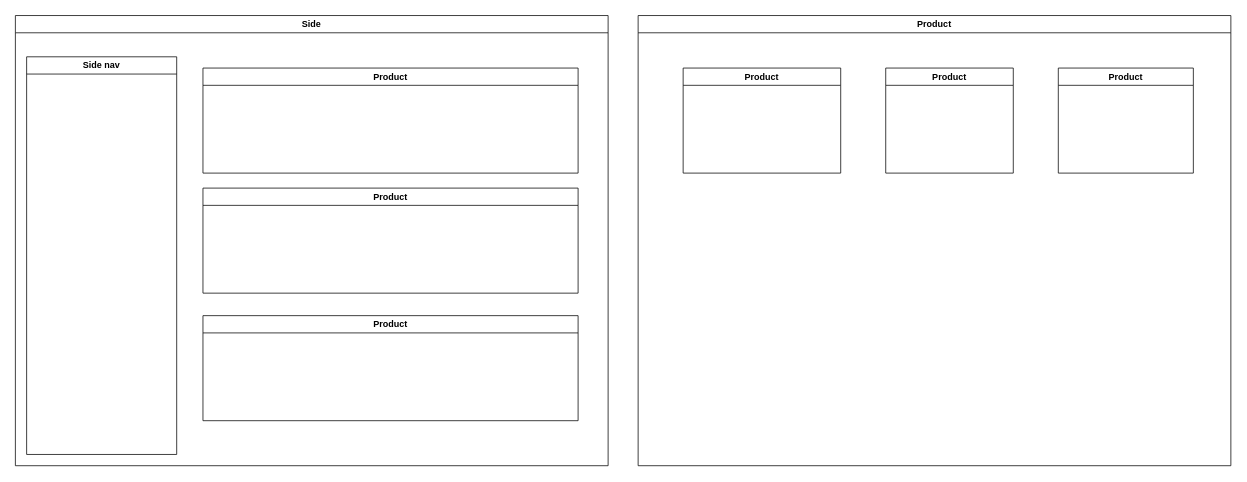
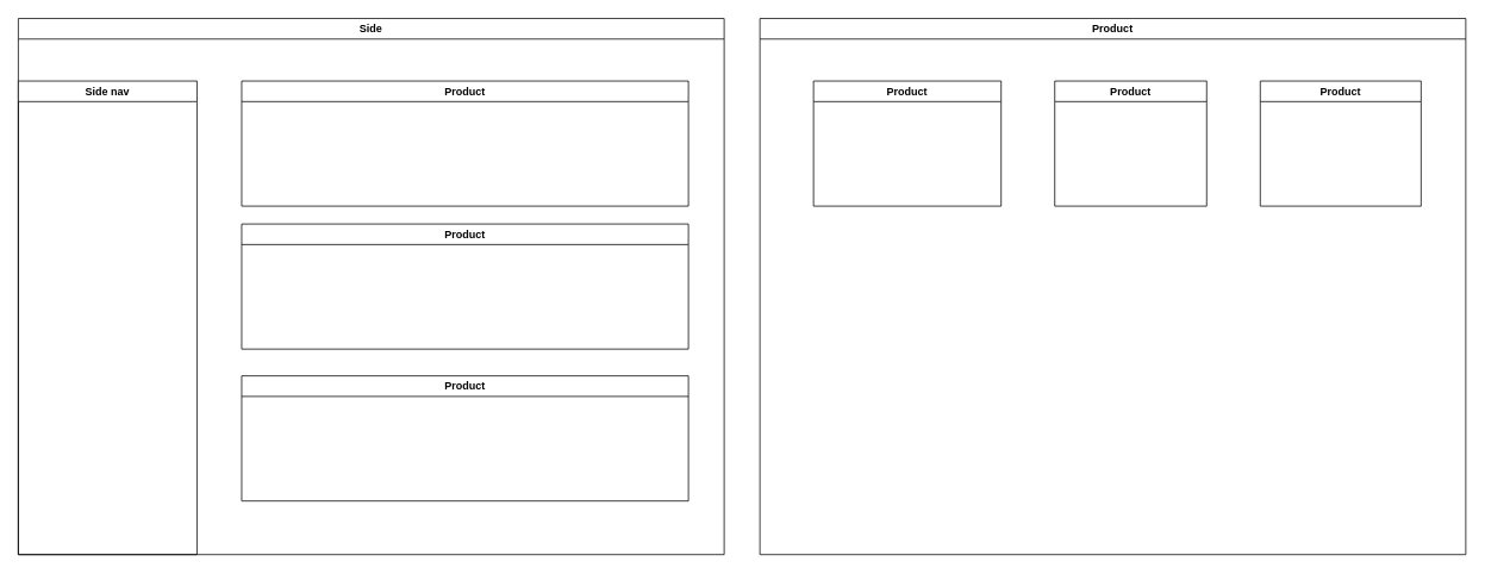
  <mxCell id="0" />
  <mxCell id="1" parent="0" />
  <mxCell id="2" value="Side" style="swimlane;whiteSpace=wrap;html=1;" vertex="1" parent="1"><mxGeometry x="20" y="20" width="790" height="600" as="geometry" /></mxCell>
- <mxCell id="3" value="Side nav" style="swimlane;whiteSpace=wrap;html=1;" vertex="1" parent="2"><mxGeometry x="15" y="55" width="200" height="530" as="geometry" /></mxCell>
+ <mxCell id="3" value="Side nav" style="swimlane;whiteSpace=wrap;html=1;" vertex="1" parent="2"><mxGeometry y="70" width="200" height="530" as="geometry" /></mxCell>
  <mxCell id="4" value="Product" style="swimlane;whiteSpace=wrap;html=1;" vertex="1" parent="2"><mxGeometry x="250" y="70" width="500" height="140" as="geometry" /></mxCell>
  <mxCell id="5" value="Product" style="swimlane;whiteSpace=wrap;html=1;" vertex="1" parent="2"><mxGeometry x="250" y="230" width="500" height="140" as="geometry" /></mxCell>
  <mxCell id="6" value="Product" style="swimlane;whiteSpace=wrap;html=1;" vertex="1" parent="2"><mxGeometry x="250" y="400" width="500" height="140" as="geometry" /></mxCell>
  <mxCell id="7" value="Product" style="swimlane;whiteSpace=wrap;html=1;" vertex="1" parent="1"><mxGeometry x="850" y="20" width="790" height="600" as="geometry" /></mxCell>
  <mxCell id="8" value="Product" style="swimlane;whiteSpace=wrap;html=1;" vertex="1" parent="7"><mxGeometry x="60" y="70" width="210" height="140" as="geometry" /></mxCell>
  <mxCell id="9" value="Product" style="swimlane;whiteSpace=wrap;html=1;" vertex="1" parent="7"><mxGeometry x="330" y="70" width="170" height="140" as="geometry" /></mxCell>
  <mxCell id="10" value="Product" style="swimlane;whiteSpace=wrap;html=1;" vertex="1" parent="7"><mxGeometry x="560" y="70" width="180" height="140" as="geometry" /></mxCell>
